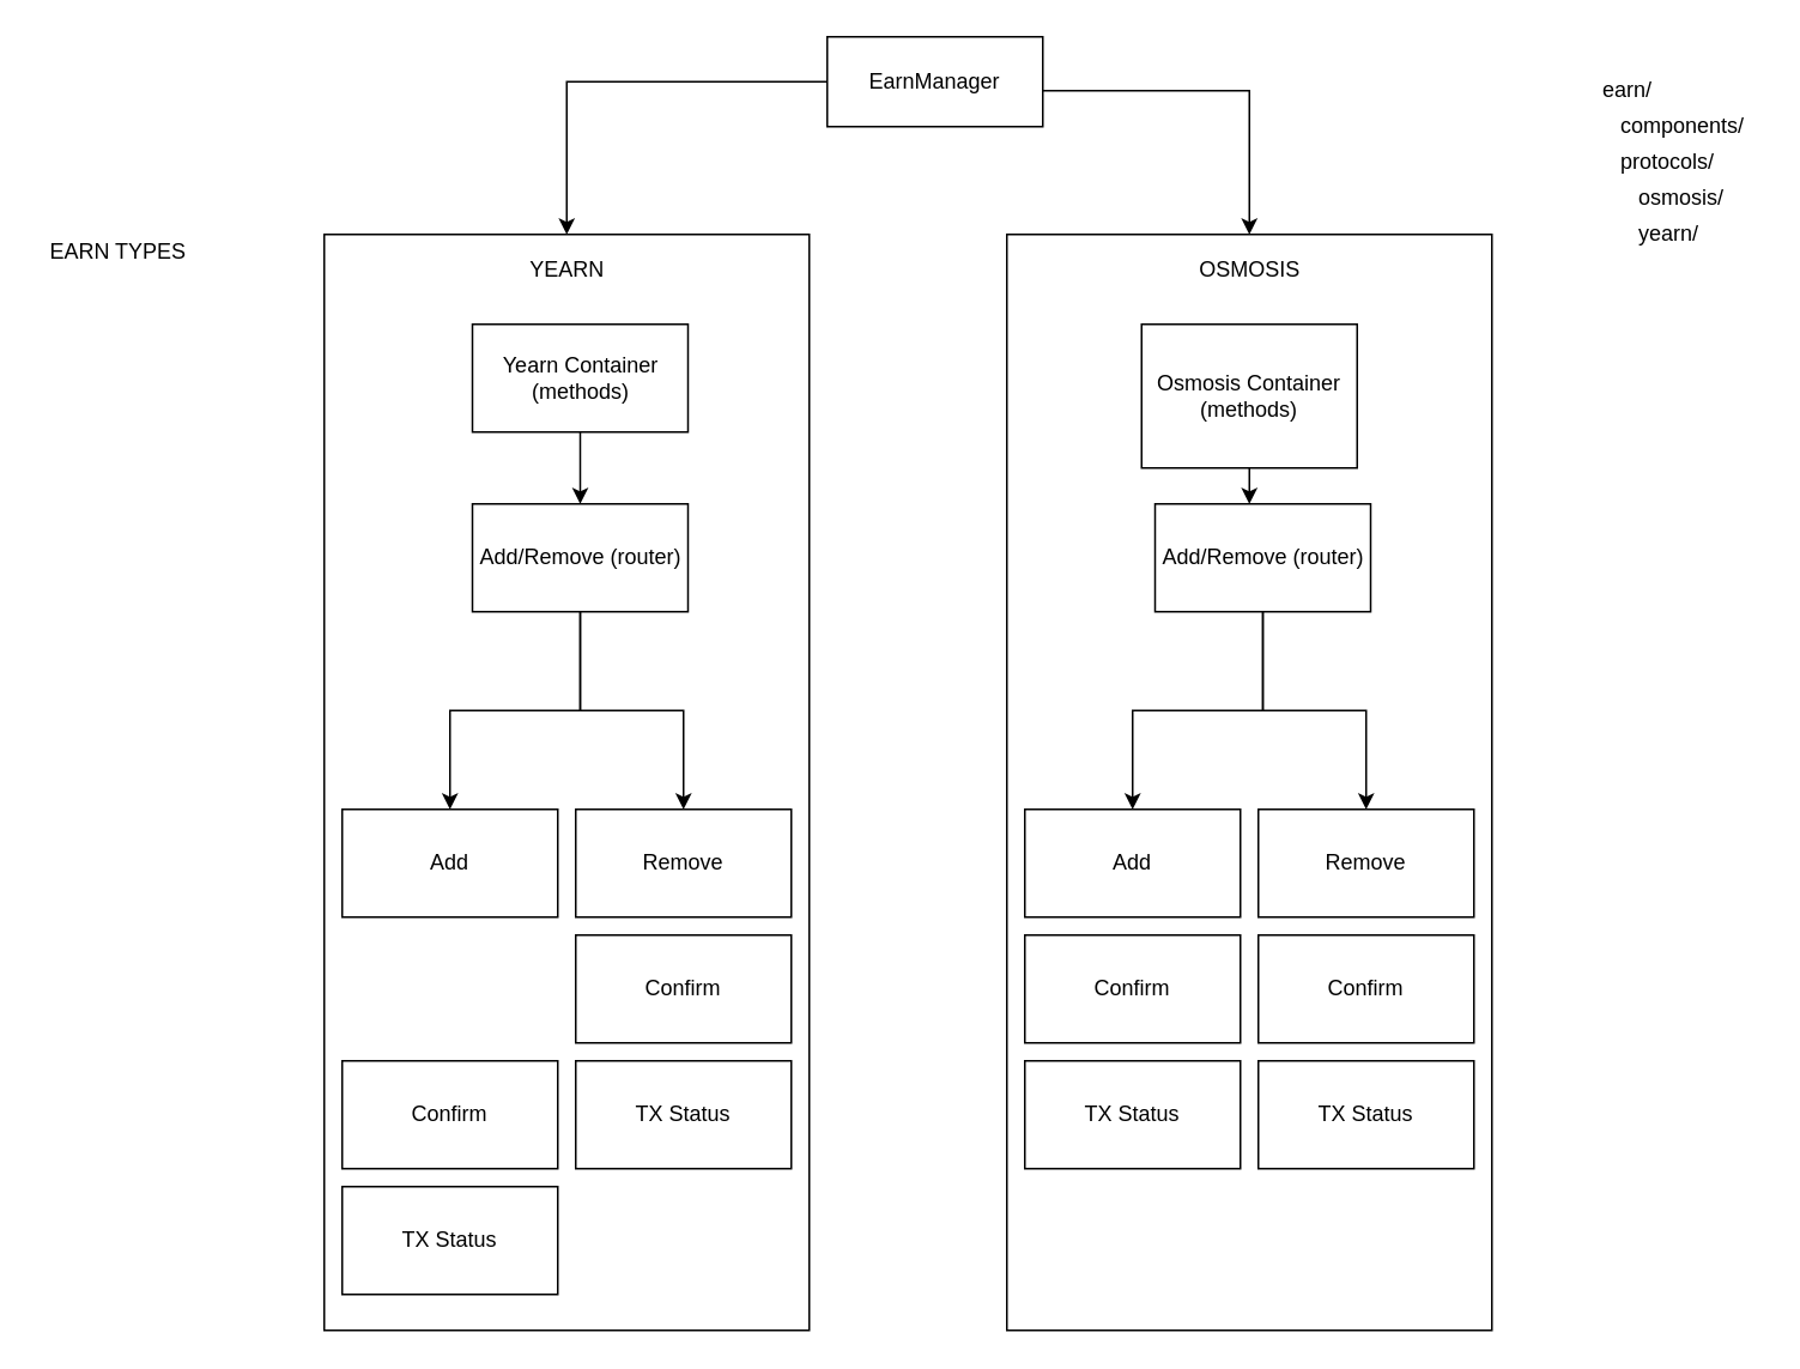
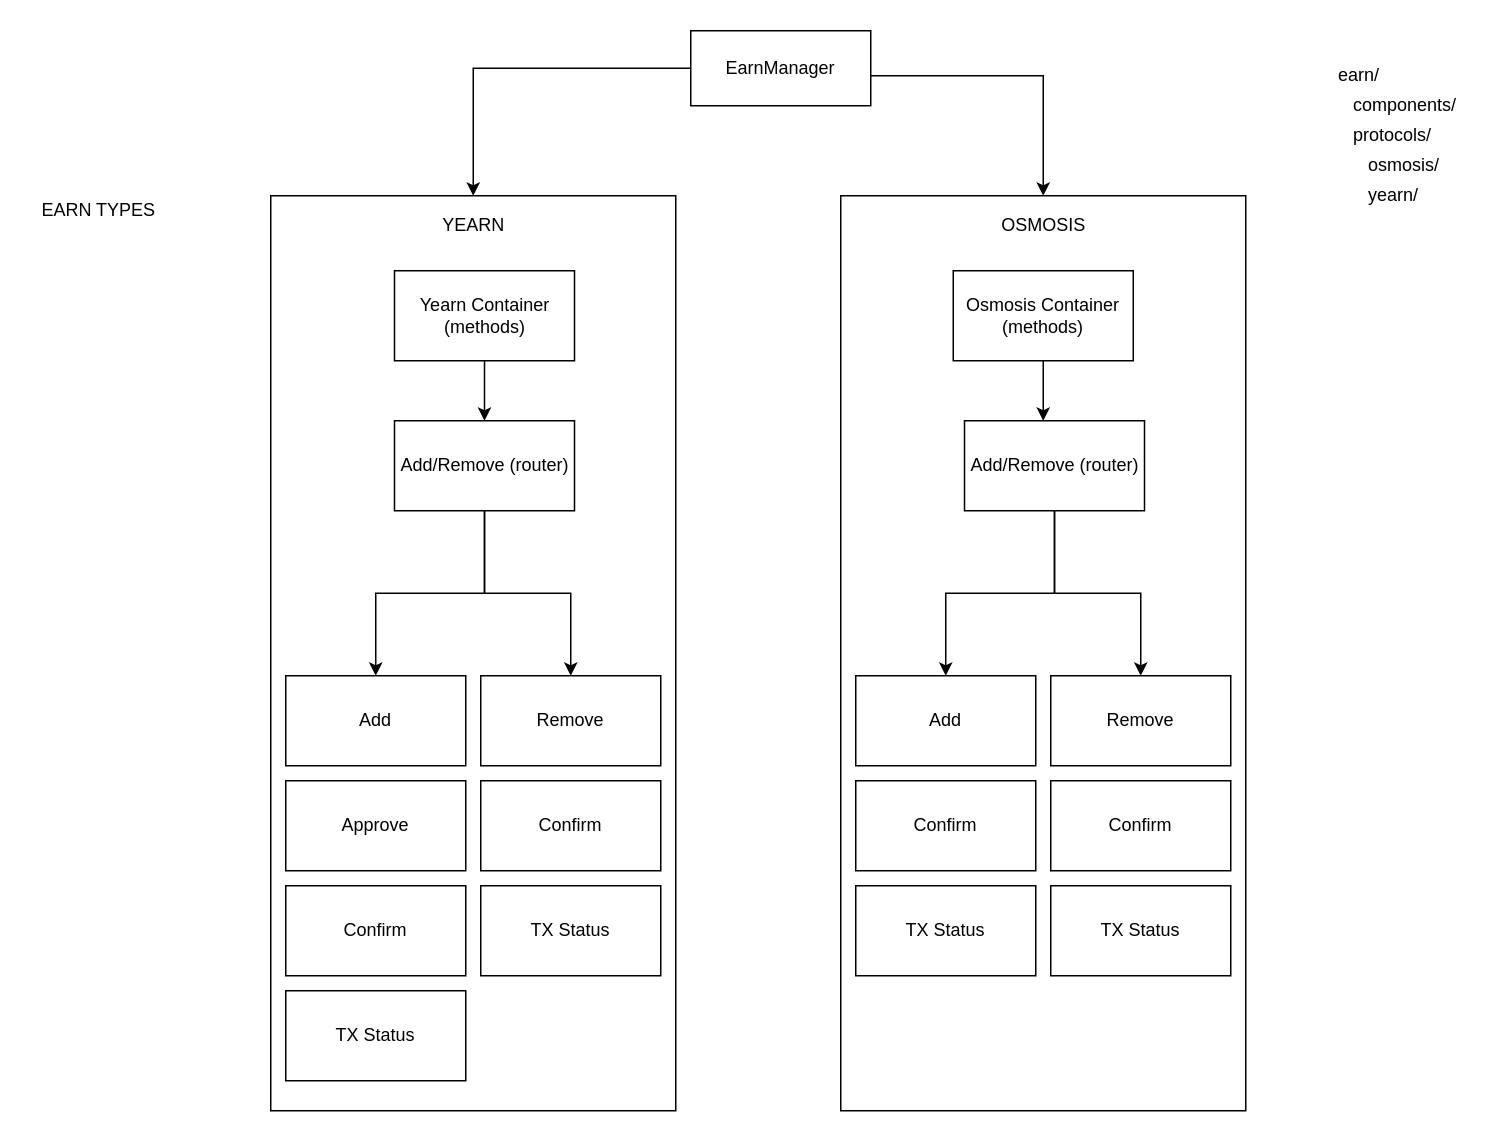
  <mxCell id="0" />
  <mxCell id="1" parent="0" />
  <mxCell id="2" value="" style="rounded=0;whiteSpace=wrap;html=1;fillColor=none;" vertex="1" parent="1"><mxGeometry x="560" y="130" width="270" height="610" as="geometry" /></mxCell>
  <mxCell id="3" style="edgeStyle=orthogonalEdgeStyle;rounded=0;orthogonalLoop=1;jettySize=auto;html=1;entryX=0.5;entryY=0;entryDx=0;entryDy=0;" edge="1" parent="1" source="5" target="6"><mxGeometry relative="1" as="geometry" /></mxCell>
  <mxCell id="4" style="edgeStyle=orthogonalEdgeStyle;rounded=0;orthogonalLoop=1;jettySize=auto;html=1;" edge="1" parent="1" source="5" target="2"><mxGeometry relative="1" as="geometry"><Array as="points"><mxPoint x="695" y="50" /></Array></mxGeometry></mxCell>
  <mxCell id="5" value="EarnManager" style="rounded=0;whiteSpace=wrap;html=1;" vertex="1" parent="1"><mxGeometry x="460" y="20" width="120" height="50" as="geometry" /></mxCell>
  <mxCell id="6" value="" style="rounded=0;whiteSpace=wrap;html=1;fillColor=none;" vertex="1" parent="1"><mxGeometry x="180" y="130" width="270" height="610" as="geometry" /></mxCell>
  <mxCell id="7" value="" style="edgeStyle=orthogonalEdgeStyle;rounded=0;orthogonalLoop=1;jettySize=auto;html=1;" edge="1" parent="1" source="8" target="12"><mxGeometry relative="1" as="geometry" /></mxCell>
  <mxCell id="8" value="Yearn Container (methods)" style="whiteSpace=wrap;html=1;rounded=0;" vertex="1" parent="1"><mxGeometry x="262.5" y="180" width="120" height="60" as="geometry" /></mxCell>
  <mxCell id="9" value="Add" style="whiteSpace=wrap;html=1;" vertex="1" parent="1"><mxGeometry x="190" y="450" width="120" height="60" as="geometry" /></mxCell>
  <mxCell id="10" style="edgeStyle=orthogonalEdgeStyle;rounded=0;orthogonalLoop=1;jettySize=auto;html=1;entryX=0.5;entryY=0;entryDx=0;entryDy=0;" edge="1" parent="1" source="12" target="14"><mxGeometry relative="1" as="geometry"><mxPoint x="470" y="410" as="targetPoint" /></mxGeometry></mxCell>
  <mxCell id="11" style="edgeStyle=orthogonalEdgeStyle;rounded=0;orthogonalLoop=1;jettySize=auto;html=1;entryX=0.5;entryY=0;entryDx=0;entryDy=0;" edge="1" parent="1" source="12" target="9"><mxGeometry relative="1" as="geometry" /></mxCell>
  <mxCell id="12" value="Add/Remove (router)" style="whiteSpace=wrap;html=1;rounded=0;" vertex="1" parent="1"><mxGeometry x="262.5" y="280" width="120" height="60" as="geometry" /></mxCell>
  <mxCell id="13" value="TX Status" style="whiteSpace=wrap;html=1;" vertex="1" parent="1"><mxGeometry x="190" y="660" width="120" height="60" as="geometry" /></mxCell>
  <mxCell id="14" value="Remove" style="whiteSpace=wrap;html=1;" vertex="1" parent="1"><mxGeometry x="320" y="450" width="120" height="60" as="geometry" /></mxCell>
  <mxCell id="15" value="earn/" style="text;html=1;align=left;verticalAlign=middle;resizable=0;points=[];autosize=1;strokeColor=none;" vertex="1" parent="1"><mxGeometry x="890" y="40" width="40" height="20" as="geometry" /></mxCell>
  <mxCell id="16" value="yearn/" style="text;html=1;align=left;verticalAlign=middle;resizable=0;points=[];autosize=1;strokeColor=none;" vertex="1" parent="1"><mxGeometry x="910" y="120" width="50" height="20" as="geometry" /></mxCell>
  <mxCell id="17" value="osmosis/" style="text;html=1;align=left;verticalAlign=middle;resizable=0;points=[];autosize=1;strokeColor=none;" vertex="1" parent="1"><mxGeometry x="910" y="100" width="60" height="20" as="geometry" /></mxCell>
  <mxCell id="18" value="protocols/" style="text;html=1;align=left;verticalAlign=middle;resizable=0;points=[];autosize=1;strokeColor=none;" vertex="1" parent="1"><mxGeometry x="900" y="80" width="70" height="20" as="geometry" /></mxCell>
  <mxCell id="19" value="components/" style="text;html=1;align=left;verticalAlign=middle;resizable=0;points=[];autosize=1;strokeColor=none;" vertex="1" parent="1"><mxGeometry x="900" y="60" width="80" height="20" as="geometry" /></mxCell>
  <mxCell id="20" value="EARN TYPES" style="text;html=1;align=center;verticalAlign=middle;resizable=0;points=[];autosize=1;strokeColor=none;" vertex="1" parent="1"><mxGeometry x="20" y="130" width="90" height="20" as="geometry" /></mxCell>
  <mxCell id="21" value="" style="edgeStyle=orthogonalEdgeStyle;rounded=0;orthogonalLoop=1;jettySize=auto;html=1;" edge="1" parent="1" source="22"><mxGeometry relative="1" as="geometry"><mxPoint x="695" y="280" as="targetPoint" /></mxGeometry></mxCell>
- <mxCell id="22" value="Osmosis Container (methods)" style="whiteSpace=wrap;html=1;rounded=0;" vertex="1" parent="1"><mxGeometry x="635" y="180" width="120" height="80" as="geometry" /></mxCell>
+ <mxCell id="22" value="Osmosis Container (methods)" style="whiteSpace=wrap;html=1;rounded=0;" vertex="1" parent="1"><mxGeometry x="635" y="180" width="120" height="60" as="geometry" /></mxCell>
+ <mxCell id="23" value="Approve" style="whiteSpace=wrap;html=1;" vertex="1" parent="1"><mxGeometry x="190" y="520" width="120" height="60" as="geometry" /></mxCell>
  <mxCell id="24" value="Confirm" style="whiteSpace=wrap;html=1;" vertex="1" parent="1"><mxGeometry x="190" y="590" width="120" height="60" as="geometry" /></mxCell>
  <mxCell id="25" value="TX Status" style="whiteSpace=wrap;html=1;" vertex="1" parent="1"><mxGeometry x="320" y="590" width="120" height="60" as="geometry" /></mxCell>
  <mxCell id="26" value="Confirm" style="whiteSpace=wrap;html=1;" vertex="1" parent="1"><mxGeometry x="320" y="520" width="120" height="60" as="geometry" /></mxCell>
  <mxCell id="27" value="Add" style="whiteSpace=wrap;html=1;" vertex="1" parent="1"><mxGeometry x="570" y="450" width="120" height="60" as="geometry" /></mxCell>
  <mxCell id="28" style="edgeStyle=orthogonalEdgeStyle;rounded=0;orthogonalLoop=1;jettySize=auto;html=1;entryX=0.5;entryY=0;entryDx=0;entryDy=0;" edge="1" parent="1" source="30" target="32"><mxGeometry relative="1" as="geometry"><mxPoint x="850" y="410" as="targetPoint" /></mxGeometry></mxCell>
  <mxCell id="29" style="edgeStyle=orthogonalEdgeStyle;rounded=0;orthogonalLoop=1;jettySize=auto;html=1;entryX=0.5;entryY=0;entryDx=0;entryDy=0;" edge="1" parent="1" source="30" target="27"><mxGeometry relative="1" as="geometry" /></mxCell>
  <mxCell id="30" value="Add/Remove (router)" style="whiteSpace=wrap;html=1;rounded=0;" vertex="1" parent="1"><mxGeometry x="642.5" y="280" width="120" height="60" as="geometry" /></mxCell>
  <mxCell id="31" value="TX Status" style="whiteSpace=wrap;html=1;" vertex="1" parent="1"><mxGeometry x="570" y="590" width="120" height="60" as="geometry" /></mxCell>
  <mxCell id="32" value="Remove" style="whiteSpace=wrap;html=1;" vertex="1" parent="1"><mxGeometry x="700" y="450" width="120" height="60" as="geometry" /></mxCell>
  <mxCell id="33" value="Confirm" style="whiteSpace=wrap;html=1;" vertex="1" parent="1"><mxGeometry x="570" y="520" width="120" height="60" as="geometry" /></mxCell>
  <mxCell id="34" value="TX Status" style="whiteSpace=wrap;html=1;" vertex="1" parent="1"><mxGeometry x="700" y="590" width="120" height="60" as="geometry" /></mxCell>
  <mxCell id="35" value="Confirm" style="whiteSpace=wrap;html=1;" vertex="1" parent="1"><mxGeometry x="700" y="520" width="120" height="60" as="geometry" /></mxCell>
  <mxCell id="36" value="YEARN" style="text;html=1;align=center;verticalAlign=middle;resizable=0;points=[];autosize=1;strokeColor=none;" vertex="1" parent="1"><mxGeometry x="285" y="140" width="60" height="20" as="geometry" /></mxCell>
  <mxCell id="37" value="OSMOSIS" style="text;html=1;align=center;verticalAlign=middle;resizable=0;points=[];autosize=1;strokeColor=none;" vertex="1" parent="1"><mxGeometry x="660" y="140" width="70" height="20" as="geometry" /></mxCell>
